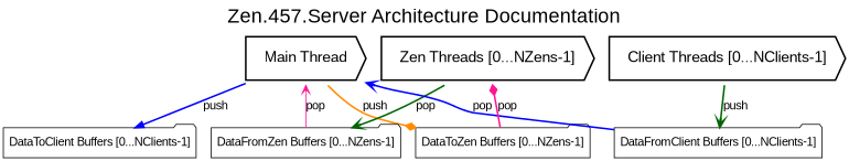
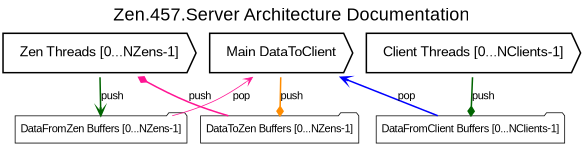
  digraph {
    concentrate=true
    fontname="Liberation Sans"
    fontsize=24
    label="Zen.457.Server Architecture Documentation"
    labelloc=t
    rank=source
    node [fontname="Liberation Sans" margin=0.1 shape=folder]
    edge [arrowhead=vee color=blue fontname="Liberation Sans" style=bold]
-   n1 [fontsize=18 label="Main Thread" margin=0.3 penwidth=2 shape=cds]
+   n1 [fontsize=18 label="Main DataToClient" margin=0.3 penwidth=2 shape=cds]
    n2 [fontsize=18 label="Client Threads [0...NClients-1]" margin=0.3 penwidth=2 shape=cds]
    n3 [fontsize=18 label="Zen Threads [0...NZens-1]" margin=0.3 penwidth=2 shape=cds]
-   n4 [label="DataToClient Buffers [0...NClients-1]"]
    n5 [label="DataFromClient Buffers [0...NClients-1]"]
    n6 [label="DataToZen Buffers [0...NZens-1]"]
    n7 [label="DataFromZen Buffers [0...NZens-1]"]
    subgraph sub_1 {
      rank=same
      n1
      n2
      n3
    }
    subgraph sub_2 {
      rank=same
-     n4
      n5
      n6
      n7
    }
-   n1 -> n4 [arrowhead=normal label=push]
    n1 -> n6 [arrowhead=diamond color=darkorange label=push]
-   n2 -> n5 [color=darkgreen label=push]
-   n3 -> n7 [color=darkgreen label=pop]
+   n2 -> n5 [arrowhead=diamond color=darkgreen label=push]
+   n3 -> n7 [color=darkgreen label=push]
    n5 -> n1 [label=pop]
-   n6 -> n3 [arrowhead=diamond color=deeppink label=pop]
+   n6 -> n3 [arrowhead=diamond color=deeppink label=push]
    n7 -> n1 [color=deeppink label=pop style=solid]
  }
